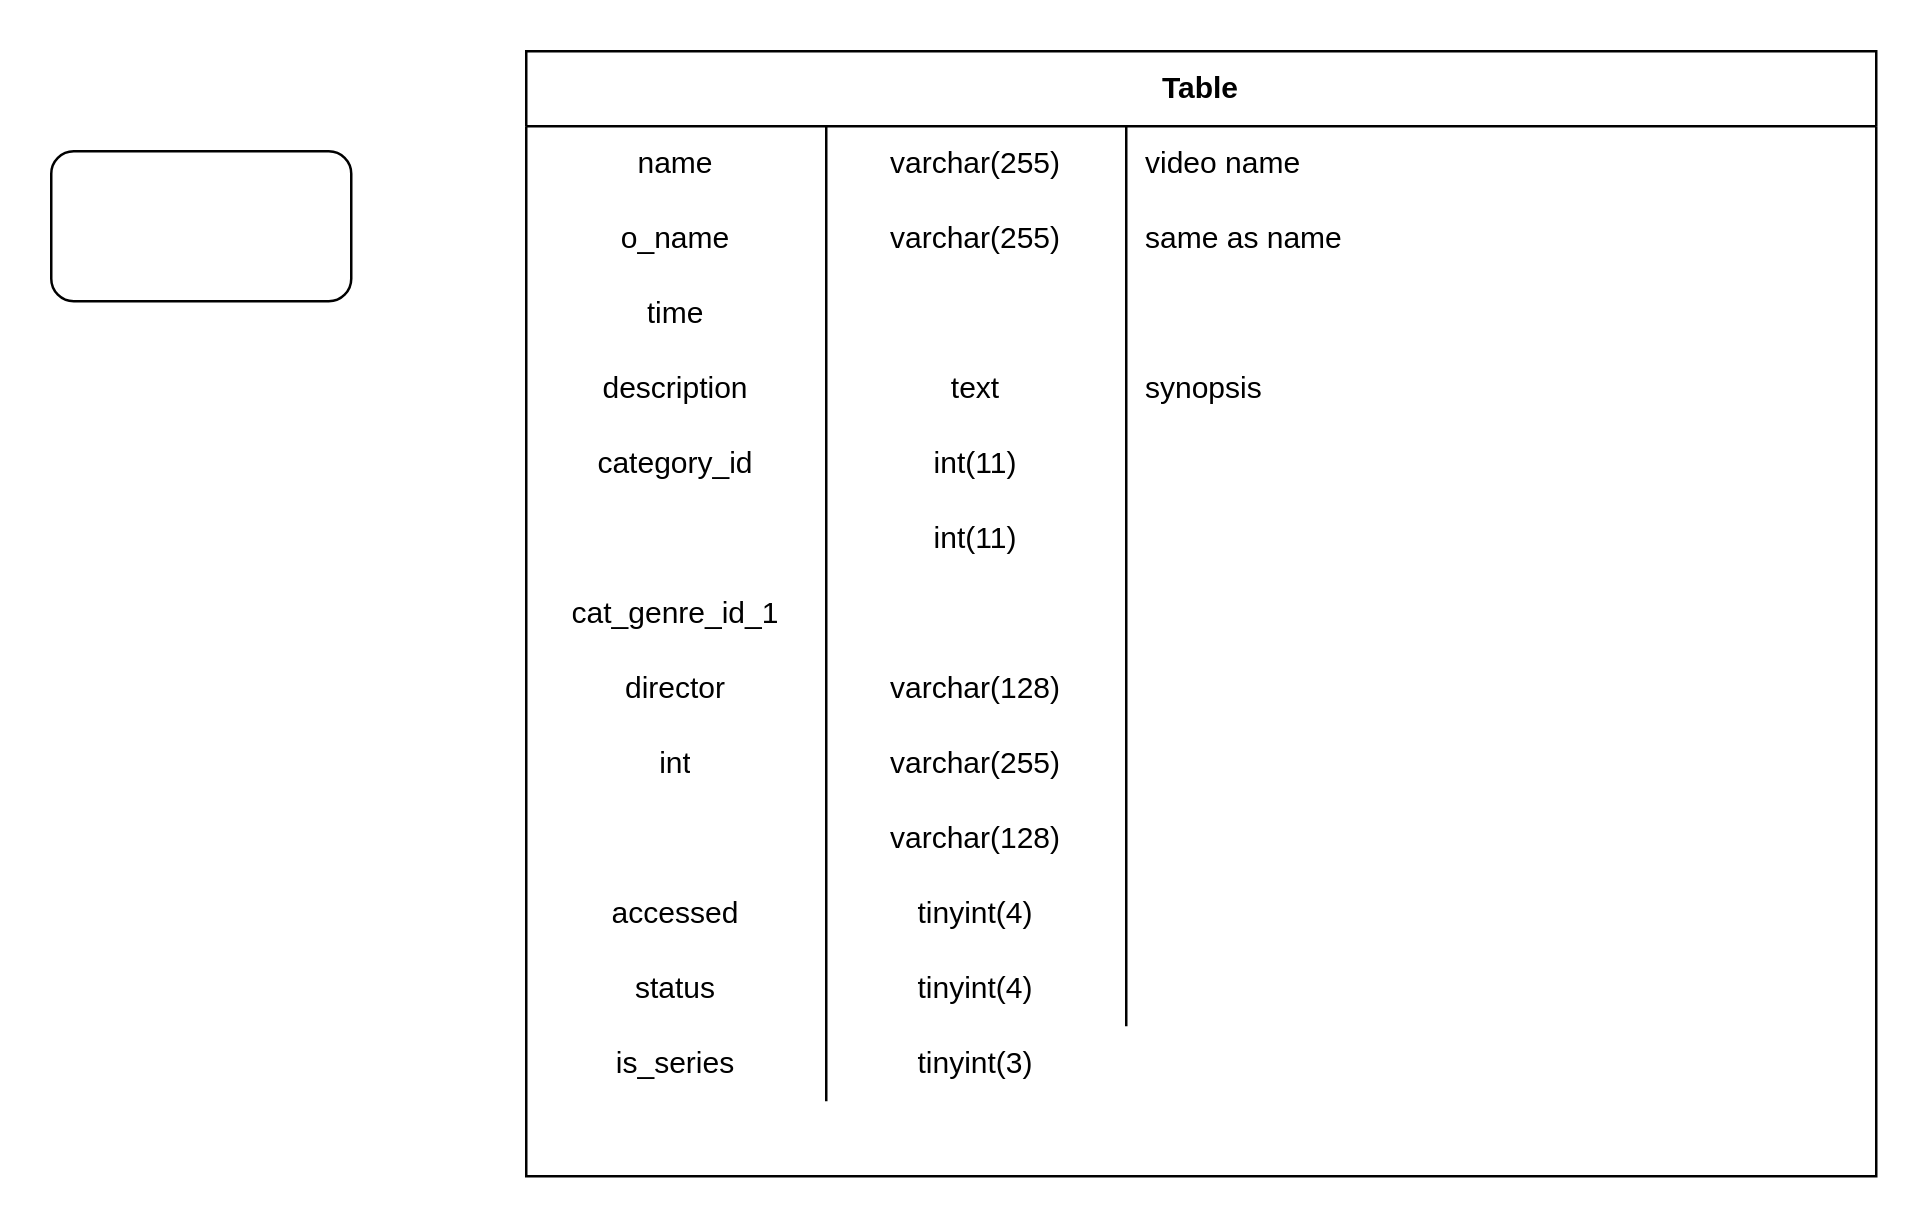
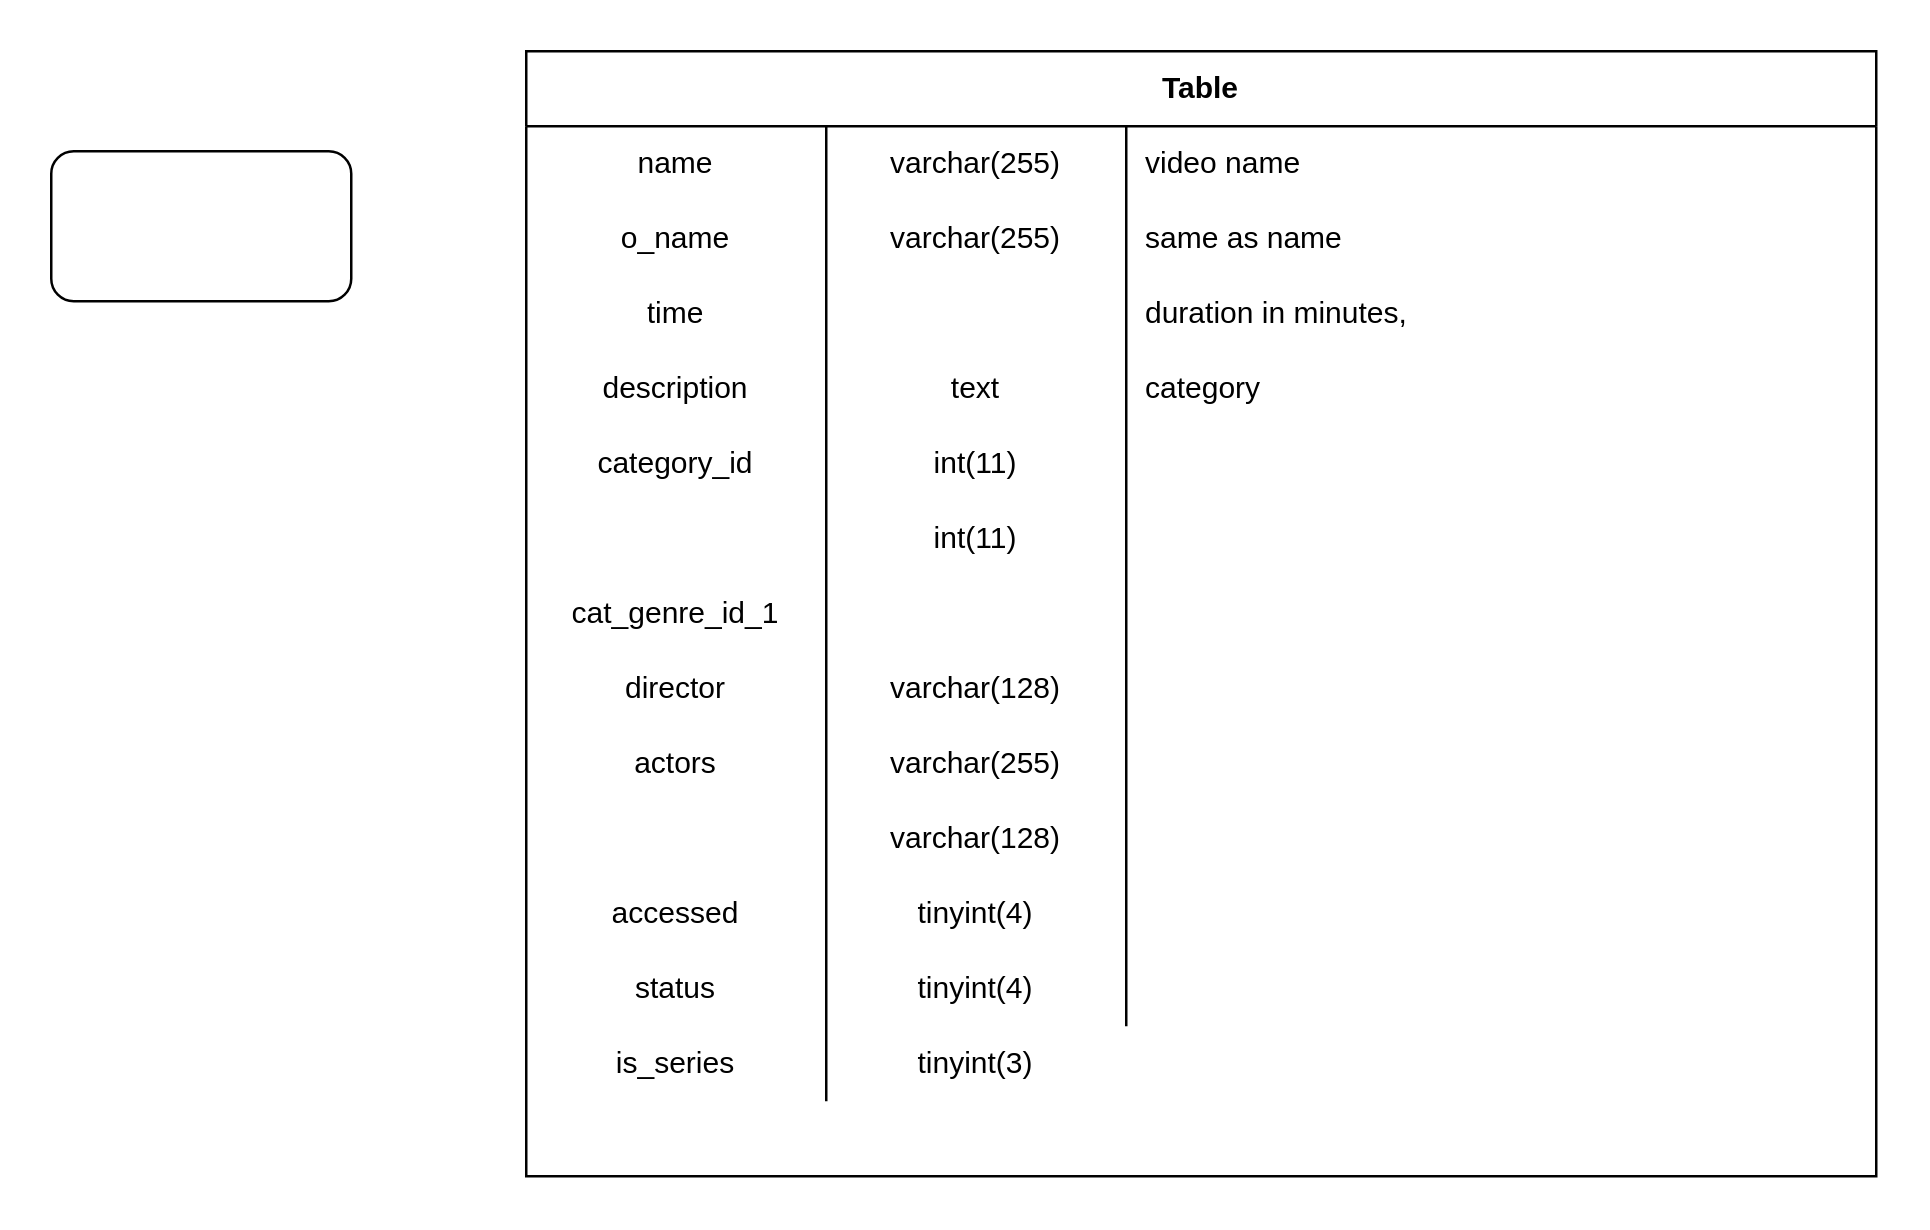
  <mxCell id="0" />
  <mxCell id="1" parent="0" />
  <mxCell id="2" value="" style="rounded=1;whiteSpace=wrap;html=1;" vertex="1" parent="1"><mxGeometry x="20" y="60" width="120" height="60" as="geometry" /></mxCell>
  <mxCell id="3" value="Table" style="shape=table;html=1;whiteSpace=wrap;startSize=30;container=1;collapsible=0;childLayout=tableLayout;fixedRows=1;rowLines=0;fontStyle=1;align=center;" vertex="1" parent="1"><mxGeometry x="210" y="20" width="540" height="450" as="geometry" /></mxCell>
  <mxCell id="4" value="" style="shape=partialRectangle;html=1;whiteSpace=wrap;collapsible=0;dropTarget=0;pointerEvents=0;fillColor=none;top=0;left=0;bottom=0;right=0;points=[[0,0.5],[1,0.5]];portConstraint=eastwest;" vertex="1" parent="3"><mxGeometry y="30" width="540" height="30" as="geometry" /></mxCell>
  <mxCell id="5" value="&lt;div&gt;name&lt;/div&gt;" style="shape=partialRectangle;html=1;whiteSpace=wrap;connectable=0;fillColor=none;top=0;left=0;bottom=0;right=0;overflow=hidden;" vertex="1" parent="4"><mxGeometry width="120" height="30" as="geometry" /></mxCell>
  <mxCell id="6" value="varchar(255)" style="shape=partialRectangle;html=1;whiteSpace=wrap;connectable=0;fillColor=none;top=0;left=0;bottom=0;right=0;overflow=hidden;" vertex="1" parent="4"><mxGeometry x="120" width="120" height="30" as="geometry" /></mxCell>
  <mxCell id="7" value="video name" style="shape=partialRectangle;html=1;whiteSpace=wrap;connectable=0;fillColor=none;top=0;left=0;bottom=0;right=0;align=left;spacingLeft=6;overflow=hidden;" vertex="1" parent="4"><mxGeometry x="240" width="300" height="30" as="geometry" /></mxCell>
  <mxCell id="8" value="" style="shape=partialRectangle;html=1;whiteSpace=wrap;collapsible=0;dropTarget=0;pointerEvents=0;fillColor=none;top=0;left=0;bottom=0;right=0;points=[[0,0.5],[1,0.5]];portConstraint=eastwest;" vertex="1" parent="3"><mxGeometry y="60" width="540" height="30" as="geometry" /></mxCell>
  <mxCell id="9" value="o_name" style="shape=partialRectangle;html=1;whiteSpace=wrap;connectable=0;fillColor=none;top=0;left=0;bottom=0;right=0;overflow=hidden;" vertex="1" parent="8"><mxGeometry width="120" height="30" as="geometry" /></mxCell>
  <mxCell id="10" value="varchar(255)" style="shape=partialRectangle;html=1;whiteSpace=wrap;connectable=0;fillColor=none;top=0;left=0;bottom=0;right=0;overflow=hidden;" vertex="1" parent="8"><mxGeometry x="120" width="120" height="30" as="geometry" /></mxCell>
  <mxCell id="11" value="same as name" style="shape=partialRectangle;html=1;whiteSpace=wrap;connectable=0;fillColor=none;top=0;left=0;bottom=0;right=0;align=left;spacingLeft=6;overflow=hidden;" vertex="1" parent="8"><mxGeometry x="240" width="300" height="30" as="geometry" /></mxCell>
  <mxCell id="12" style="shape=partialRectangle;html=1;whiteSpace=wrap;collapsible=0;dropTarget=0;pointerEvents=0;fillColor=none;top=0;left=0;bottom=0;right=0;points=[[0,0.5],[1,0.5]];portConstraint=eastwest;" vertex="1" parent="3"><mxGeometry y="90" width="540" height="30" as="geometry" /></mxCell>
  <mxCell id="13" value="time" style="shape=partialRectangle;html=1;whiteSpace=wrap;connectable=0;fillColor=none;top=0;left=0;bottom=0;right=0;overflow=hidden;" vertex="1" parent="12"><mxGeometry width="120" height="30" as="geometry" /></mxCell>
  <mxCell id="14" style="shape=partialRectangle;html=1;whiteSpace=wrap;connectable=0;fillColor=none;top=0;left=0;bottom=0;right=0;overflow=hidden;" vertex="1" parent="12"><mxGeometry x="120" width="120" height="30" as="geometry" /></mxCell>
+ <mxCell id="15" value="duration in minutes," style="shape=partialRectangle;html=1;whiteSpace=wrap;connectable=0;fillColor=none;top=0;left=0;bottom=0;right=0;align=left;spacingLeft=6;overflow=hidden;" vertex="1" parent="12"><mxGeometry x="240" width="300" height="30" as="geometry" /></mxCell>
  <mxCell id="16" style="shape=partialRectangle;html=1;whiteSpace=wrap;collapsible=0;dropTarget=0;pointerEvents=0;fillColor=none;top=0;left=0;bottom=0;right=0;points=[[0,0.5],[1,0.5]];portConstraint=eastwest;" vertex="1" parent="3"><mxGeometry y="120" width="540" height="30" as="geometry" /></mxCell>
  <mxCell id="17" value="description" style="shape=partialRectangle;html=1;whiteSpace=wrap;connectable=0;fillColor=none;top=0;left=0;bottom=0;right=0;overflow=hidden;" vertex="1" parent="16"><mxGeometry width="120" height="30" as="geometry" /></mxCell>
  <mxCell id="18" value="text" style="shape=partialRectangle;html=1;whiteSpace=wrap;connectable=0;fillColor=none;top=0;left=0;bottom=0;right=0;overflow=hidden;" vertex="1" parent="16"><mxGeometry x="120" width="120" height="30" as="geometry" /></mxCell>
- <mxCell id="19" value="synopsis" style="shape=partialRectangle;html=1;whiteSpace=wrap;connectable=0;fillColor=none;top=0;left=0;bottom=0;right=0;align=left;spacingLeft=6;overflow=hidden;" vertex="1" parent="16"><mxGeometry x="240" width="300" height="30" as="geometry" /></mxCell>
+ <mxCell id="19" value="category" style="shape=partialRectangle;html=1;whiteSpace=wrap;connectable=0;fillColor=none;top=0;left=0;bottom=0;right=0;align=left;spacingLeft=6;overflow=hidden;" vertex="1" parent="16"><mxGeometry x="240" width="300" height="30" as="geometry" /></mxCell>
  <mxCell id="20" style="shape=partialRectangle;html=1;whiteSpace=wrap;collapsible=0;dropTarget=0;pointerEvents=0;fillColor=none;top=0;left=0;bottom=0;right=0;points=[[0,0.5],[1,0.5]];portConstraint=eastwest;" vertex="1" parent="3"><mxGeometry y="150" width="540" height="30" as="geometry" /></mxCell>
  <mxCell id="21" value="category_id" style="shape=partialRectangle;html=1;whiteSpace=wrap;connectable=0;fillColor=none;top=0;left=0;bottom=0;right=0;overflow=hidden;" vertex="1" parent="20"><mxGeometry width="120" height="30" as="geometry" /></mxCell>
  <mxCell id="22" value="int(11)" style="shape=partialRectangle;html=1;whiteSpace=wrap;connectable=0;fillColor=none;top=0;left=0;bottom=0;right=0;overflow=hidden;" vertex="1" parent="20"><mxGeometry x="120" width="120" height="30" as="geometry" /></mxCell>
  <mxCell id="23" style="shape=partialRectangle;html=1;whiteSpace=wrap;connectable=0;fillColor=none;top=0;left=0;bottom=0;right=0;align=left;spacingLeft=6;overflow=hidden;" vertex="1" parent="20"><mxGeometry x="240" width="300" height="30" as="geometry" /></mxCell>
  <mxCell id="24" style="shape=partialRectangle;html=1;whiteSpace=wrap;collapsible=0;dropTarget=0;pointerEvents=0;fillColor=none;top=0;left=0;bottom=0;right=0;points=[[0,0.5],[1,0.5]];portConstraint=eastwest;" vertex="1" parent="3"><mxGeometry y="180" width="540" height="30" as="geometry" /></mxCell>
  <mxCell id="25" value="int(11)" style="shape=partialRectangle;html=1;whiteSpace=wrap;connectable=0;fillColor=none;top=0;left=0;bottom=0;right=0;overflow=hidden;" vertex="1" parent="24"><mxGeometry x="120" width="120" height="30" as="geometry" /></mxCell>
  <mxCell id="26" style="shape=partialRectangle;html=1;whiteSpace=wrap;connectable=0;fillColor=none;top=0;left=0;bottom=0;right=0;align=left;spacingLeft=6;overflow=hidden;" vertex="1" parent="24"><mxGeometry x="240" width="300" height="30" as="geometry" /></mxCell>
  <mxCell id="27" style="shape=partialRectangle;html=1;whiteSpace=wrap;collapsible=0;dropTarget=0;pointerEvents=0;fillColor=none;top=0;left=0;bottom=0;right=0;points=[[0,0.5],[1,0.5]];portConstraint=eastwest;" vertex="1" parent="3"><mxGeometry y="210" width="540" height="30" as="geometry" /></mxCell>
  <mxCell id="28" value="cat_genre_id_1" style="shape=partialRectangle;html=1;whiteSpace=wrap;connectable=0;fillColor=none;top=0;left=0;bottom=0;right=0;overflow=hidden;" vertex="1" parent="27"><mxGeometry width="120" height="30" as="geometry" /></mxCell>
  <mxCell id="29" style="shape=partialRectangle;html=1;whiteSpace=wrap;connectable=0;fillColor=none;top=0;left=0;bottom=0;right=0;overflow=hidden;" vertex="1" parent="27"><mxGeometry x="120" width="120" height="30" as="geometry" /></mxCell>
  <mxCell id="30" style="shape=partialRectangle;html=1;whiteSpace=wrap;connectable=0;fillColor=none;top=0;left=0;bottom=0;right=0;align=left;spacingLeft=6;overflow=hidden;" vertex="1" parent="27"><mxGeometry x="240" width="300" height="30" as="geometry" /></mxCell>
  <mxCell id="31" style="shape=partialRectangle;html=1;whiteSpace=wrap;collapsible=0;dropTarget=0;pointerEvents=0;fillColor=none;top=0;left=0;bottom=0;right=0;points=[[0,0.5],[1,0.5]];portConstraint=eastwest;" vertex="1" parent="3"><mxGeometry y="240" width="540" height="30" as="geometry" /></mxCell>
  <mxCell id="32" value="director" style="shape=partialRectangle;html=1;whiteSpace=wrap;connectable=0;fillColor=none;top=0;left=0;bottom=0;right=0;overflow=hidden;" vertex="1" parent="31"><mxGeometry width="120" height="30" as="geometry" /></mxCell>
  <mxCell id="33" value="varchar(128)" style="shape=partialRectangle;html=1;whiteSpace=wrap;connectable=0;fillColor=none;top=0;left=0;bottom=0;right=0;overflow=hidden;" vertex="1" parent="31"><mxGeometry x="120" width="120" height="30" as="geometry" /></mxCell>
  <mxCell id="34" style="shape=partialRectangle;html=1;whiteSpace=wrap;connectable=0;fillColor=none;top=0;left=0;bottom=0;right=0;align=left;spacingLeft=6;overflow=hidden;" vertex="1" parent="31"><mxGeometry x="240" width="300" height="30" as="geometry" /></mxCell>
  <mxCell id="35" style="shape=partialRectangle;html=1;whiteSpace=wrap;collapsible=0;dropTarget=0;pointerEvents=0;fillColor=none;top=0;left=0;bottom=0;right=0;points=[[0,0.5],[1,0.5]];portConstraint=eastwest;" vertex="1" parent="3"><mxGeometry y="270" width="540" height="30" as="geometry" /></mxCell>
- <mxCell id="36" value="int" style="shape=partialRectangle;html=1;whiteSpace=wrap;connectable=0;fillColor=none;top=0;left=0;bottom=0;right=0;overflow=hidden;" vertex="1" parent="35"><mxGeometry width="120" height="30" as="geometry" /></mxCell>
+ <mxCell id="36" value="actors" style="shape=partialRectangle;html=1;whiteSpace=wrap;connectable=0;fillColor=none;top=0;left=0;bottom=0;right=0;overflow=hidden;" vertex="1" parent="35"><mxGeometry width="120" height="30" as="geometry" /></mxCell>
  <mxCell id="37" value="varchar(255)" style="shape=partialRectangle;html=1;whiteSpace=wrap;connectable=0;fillColor=none;top=0;left=0;bottom=0;right=0;overflow=hidden;" vertex="1" parent="35"><mxGeometry x="120" width="120" height="30" as="geometry" /></mxCell>
  <mxCell id="38" style="shape=partialRectangle;html=1;whiteSpace=wrap;connectable=0;fillColor=none;top=0;left=0;bottom=0;right=0;align=left;spacingLeft=6;overflow=hidden;" vertex="1" parent="35"><mxGeometry x="240" width="300" height="30" as="geometry" /></mxCell>
  <mxCell id="39" style="shape=partialRectangle;html=1;whiteSpace=wrap;collapsible=0;dropTarget=0;pointerEvents=0;fillColor=none;top=0;left=0;bottom=0;right=0;points=[[0,0.5],[1,0.5]];portConstraint=eastwest;" vertex="1" parent="3"><mxGeometry y="300" width="540" height="30" as="geometry" /></mxCell>
  <mxCell id="40" value="varchar(128)" style="shape=partialRectangle;html=1;whiteSpace=wrap;connectable=0;fillColor=none;top=0;left=0;bottom=0;right=0;overflow=hidden;" vertex="1" parent="39"><mxGeometry x="120" width="120" height="30" as="geometry" /></mxCell>
  <mxCell id="41" style="shape=partialRectangle;html=1;whiteSpace=wrap;connectable=0;fillColor=none;top=0;left=0;bottom=0;right=0;align=left;spacingLeft=6;overflow=hidden;" vertex="1" parent="39"><mxGeometry x="240" width="300" height="30" as="geometry" /></mxCell>
  <mxCell id="42" style="shape=partialRectangle;html=1;whiteSpace=wrap;collapsible=0;dropTarget=0;pointerEvents=0;fillColor=none;top=0;left=0;bottom=0;right=0;points=[[0,0.5],[1,0.5]];portConstraint=eastwest;" vertex="1" parent="3"><mxGeometry y="330" width="540" height="30" as="geometry" /></mxCell>
  <mxCell id="43" value="accessed" style="shape=partialRectangle;html=1;whiteSpace=wrap;connectable=0;fillColor=none;top=0;left=0;bottom=0;right=0;overflow=hidden;" vertex="1" parent="42"><mxGeometry width="120" height="30" as="geometry" /></mxCell>
  <mxCell id="44" value="tinyint(4)" style="shape=partialRectangle;html=1;whiteSpace=wrap;connectable=0;fillColor=none;top=0;left=0;bottom=0;right=0;overflow=hidden;" vertex="1" parent="42"><mxGeometry x="120" width="120" height="30" as="geometry" /></mxCell>
  <mxCell id="45" style="shape=partialRectangle;html=1;whiteSpace=wrap;connectable=0;fillColor=none;top=0;left=0;bottom=0;right=0;align=left;spacingLeft=6;overflow=hidden;" vertex="1" parent="42"><mxGeometry x="240" width="300" height="30" as="geometry" /></mxCell>
  <mxCell id="46" style="shape=partialRectangle;html=1;whiteSpace=wrap;collapsible=0;dropTarget=0;pointerEvents=0;fillColor=none;top=0;left=0;bottom=0;right=0;points=[[0,0.5],[1,0.5]];portConstraint=eastwest;" vertex="1" parent="3"><mxGeometry y="360" width="540" height="30" as="geometry" /></mxCell>
  <mxCell id="47" value="status" style="shape=partialRectangle;html=1;whiteSpace=wrap;connectable=0;fillColor=none;top=0;left=0;bottom=0;right=0;overflow=hidden;" vertex="1" parent="46"><mxGeometry width="120" height="30" as="geometry" /></mxCell>
  <mxCell id="48" value="tinyint(4)" style="shape=partialRectangle;html=1;whiteSpace=wrap;connectable=0;fillColor=none;top=0;left=0;bottom=0;right=0;overflow=hidden;" vertex="1" parent="46"><mxGeometry x="120" width="120" height="30" as="geometry" /></mxCell>
  <mxCell id="49" style="shape=partialRectangle;html=1;whiteSpace=wrap;connectable=0;fillColor=none;top=0;left=0;bottom=0;right=0;align=left;spacingLeft=6;overflow=hidden;" vertex="1" parent="46"><mxGeometry x="240" width="300" height="30" as="geometry" /></mxCell>
  <mxCell id="50" style="shape=partialRectangle;html=1;whiteSpace=wrap;collapsible=0;dropTarget=0;pointerEvents=0;fillColor=none;top=0;left=0;bottom=0;right=0;points=[[0,0.5],[1,0.5]];portConstraint=eastwest;" vertex="1" parent="3"><mxGeometry y="390" width="540" height="30" as="geometry" /></mxCell>
  <mxCell id="51" value="is_series" style="shape=partialRectangle;html=1;whiteSpace=wrap;connectable=0;fillColor=none;top=0;left=0;bottom=0;right=0;overflow=hidden;" vertex="1" parent="50"><mxGeometry width="120" height="30" as="geometry" /></mxCell>
  <mxCell id="52" value="tinyint(3)" style="shape=partialRectangle;html=1;whiteSpace=wrap;connectable=0;fillColor=none;top=0;left=0;bottom=0;right=0;overflow=hidden;" vertex="1" parent="50"><mxGeometry x="120" width="120" height="30" as="geometry" /></mxCell>
